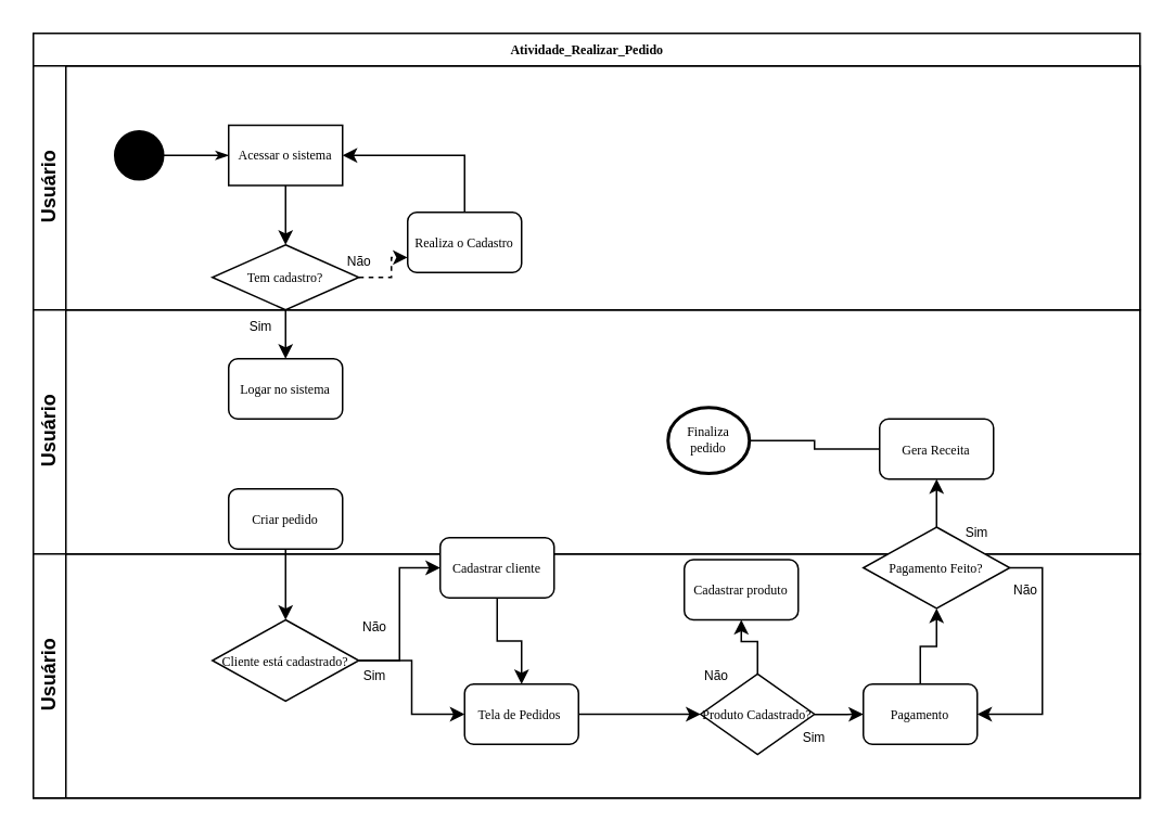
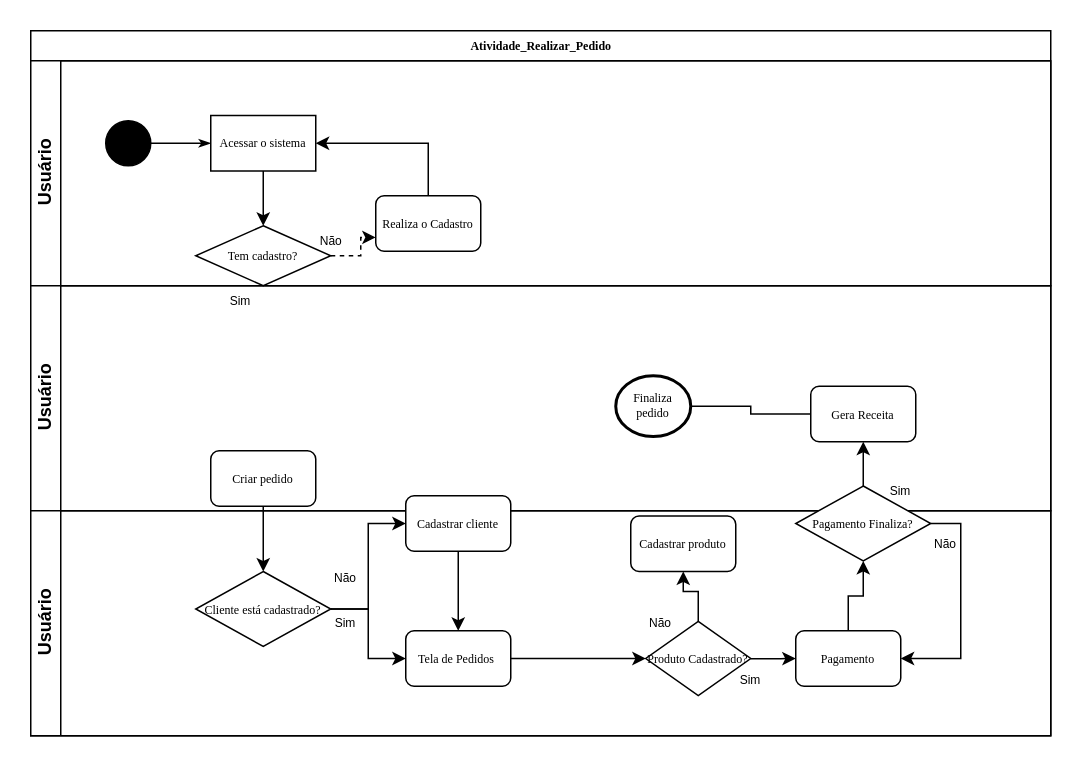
  <mxCell id="0" />
  <mxCell id="1" parent="0" />
  <mxCell id="2" value="Atividade_Realizar_Pedido" style="swimlane;html=1;childLayout=stackLayout;horizontal=1;startSize=20;horizontalStack=0;rounded=0;shadow=0;labelBackgroundColor=none;strokeWidth=1;fontFamily=Verdana;fontSize=8;align=center;" parent="1" vertex="1"><mxGeometry x="20" y="20" width="680" height="470" as="geometry" /></mxCell>
  <mxCell id="3" value="Usuário" style="swimlane;html=1;startSize=20;horizontal=0;" parent="2" vertex="1"><mxGeometry y="20" width="680" height="150" as="geometry" /></mxCell>
  <mxCell id="4" style="edgeStyle=orthogonalEdgeStyle;rounded=0;html=1;labelBackgroundColor=none;startArrow=none;startFill=0;startSize=5;endArrow=classicThin;endFill=1;endSize=5;jettySize=auto;orthogonalLoop=1;strokeWidth=1;fontFamily=Verdana;fontSize=8" parent="3" source="5" target="7" edge="1"><mxGeometry relative="1" as="geometry" /></mxCell>
  <mxCell id="5" value="" style="ellipse;whiteSpace=wrap;html=1;rounded=0;shadow=0;labelBackgroundColor=none;strokeWidth=1;fontFamily=Verdana;fontSize=8;align=center;fillColor=#000000;" parent="3" vertex="1"><mxGeometry x="50" y="40" width="30" height="30" as="geometry" /></mxCell>
  <mxCell id="6" style="edgeStyle=orthogonalEdgeStyle;rounded=0;orthogonalLoop=1;jettySize=auto;html=1;exitX=0.5;exitY=1;exitDx=0;exitDy=0;" parent="3" source="7" target="10" edge="1"><mxGeometry relative="1" as="geometry" /></mxCell>
  <mxCell id="7" value="Acessar&amp;nbsp;o sistema" style="rounded=1;whiteSpace=wrap;html=1;shadow=0;labelBackgroundColor=none;strokeWidth=1;fontFamily=Verdana;fontSize=8;align=center;arcSize=0;" parent="3" vertex="1"><mxGeometry x="120" y="36.5" width="70" height="37" as="geometry" /></mxCell>
  <mxCell id="8" value="Realiza o Cadastro" style="rounded=1;whiteSpace=wrap;html=1;shadow=0;labelBackgroundColor=none;strokeWidth=1;fontFamily=Verdana;fontSize=8;align=center;" parent="3" vertex="1"><mxGeometry x="230" y="90.0" width="70" height="37" as="geometry" /></mxCell>
  <mxCell id="9" style="edgeStyle=orthogonalEdgeStyle;rounded=0;orthogonalLoop=1;jettySize=auto;html=1;entryX=0;entryY=0.75;entryDx=0;entryDy=0;dashed=1;" parent="3" source="10" target="8" edge="1"><mxGeometry relative="1" as="geometry" /></mxCell>
  <mxCell id="10" value="Tem cadastro?" style="strokeWidth=1;html=1;shape=mxgraph.flowchart.decision;whiteSpace=wrap;rounded=1;shadow=0;labelBackgroundColor=none;fontFamily=Verdana;fontSize=8;align=center;" parent="3" vertex="1"><mxGeometry x="110" y="110" width="90" height="40" as="geometry" /></mxCell>
  <mxCell id="11" value="Não" style="text;html=1;align=center;verticalAlign=middle;resizable=0;points=[];autosize=1;strokeColor=none;fillColor=none;fontSize=8;" vertex="1" parent="3"><mxGeometry x="180" y="110" width="40" height="20" as="geometry" /></mxCell>
  <mxCell id="12" style="rounded=0;orthogonalLoop=1;jettySize=auto;html=1;entryX=1;entryY=0.5;entryDx=0;entryDy=0;edgeStyle=orthogonalEdgeStyle;" parent="3" target="7" edge="1"><mxGeometry relative="1" as="geometry"><mxPoint x="265" y="90" as="sourcePoint" /><mxPoint x="250" y="30" as="targetPoint" /><Array as="points"><mxPoint x="265" y="55" /></Array></mxGeometry></mxCell>
  <mxCell id="13" value="Usuário" style="swimlane;html=1;startSize=20;horizontal=0;" parent="2" vertex="1"><mxGeometry y="170" width="680" height="150" as="geometry" /></mxCell>
- <mxCell id="14" value="Logar no sistema" style="rounded=1;whiteSpace=wrap;html=1;shadow=0;labelBackgroundColor=none;strokeWidth=1;fontFamily=Verdana;fontSize=8;align=center;" parent="13" vertex="1"><mxGeometry x="120" y="30.0" width="70" height="37" as="geometry" /></mxCell>
  <mxCell id="15" value="&lt;font style=&quot;font-size: 8px;&quot;&gt;Sim&lt;/font&gt;" style="text;strokeColor=none;align=center;fillColor=none;html=1;verticalAlign=middle;whiteSpace=wrap;rounded=0;fontSize=8;" parent="13" vertex="1"><mxGeometry x="120" width="40" height="20" as="geometry" /></mxCell>
  <mxCell id="16" value="Criar pedido" style="rounded=1;whiteSpace=wrap;html=1;shadow=0;labelBackgroundColor=none;strokeWidth=1;fontFamily=Verdana;fontSize=8;align=center;" parent="13" vertex="1"><mxGeometry x="120" y="110" width="70" height="37" as="geometry" /></mxCell>
  <mxCell id="17" value="&lt;font style=&quot;font-size: 8px;&quot;&gt;Sim&lt;/font&gt;" style="text;strokeColor=none;align=center;fillColor=none;html=1;verticalAlign=middle;whiteSpace=wrap;rounded=0;fontSize=8;" parent="13" vertex="1"><mxGeometry x="560" y="127" width="40" height="20" as="geometry" /></mxCell>
  <mxCell id="18" style="edgeStyle=orthogonalEdgeStyle;rounded=0;orthogonalLoop=1;jettySize=auto;html=1;fontSize=8;entryX=1;entryY=0.5;entryDx=0;entryDy=0;endArrow=none;" parent="13" source="19" target="20" edge="1"><mxGeometry relative="1" as="geometry"><mxPoint x="470" y="85.5" as="targetPoint" /></mxGeometry></mxCell>
  <mxCell id="19" value="Gera Receita" style="rounded=1;whiteSpace=wrap;html=1;shadow=0;labelBackgroundColor=none;strokeWidth=1;fontFamily=Verdana;fontSize=8;align=center;" parent="13" vertex="1"><mxGeometry x="520" y="67" width="70" height="37" as="geometry" /></mxCell>
  <mxCell id="20" value="Finaliza pedido" style="ellipse;whiteSpace=wrap;html=1;rounded=0;shadow=0;labelBackgroundColor=none;strokeWidth=2;fontFamily=Verdana;fontSize=8;align=center;" parent="13" vertex="1"><mxGeometry x="390" y="60" width="50" height="40.5" as="geometry" /></mxCell>
- <mxCell id="21" style="edgeStyle=orthogonalEdgeStyle;rounded=0;orthogonalLoop=1;jettySize=auto;html=1;entryX=0.5;entryY=0;entryDx=0;entryDy=0;" parent="2" source="10" target="14" edge="1"><mxGeometry relative="1" as="geometry" /></mxCell>
  <mxCell id="22" style="edgeStyle=orthogonalEdgeStyle;rounded=0;orthogonalLoop=1;jettySize=auto;html=1;fontSize=8;" parent="2" source="16" target="25" edge="1"><mxGeometry relative="1" as="geometry" /></mxCell>
  <mxCell id="23" value="Usuário" style="swimlane;html=1;startSize=20;horizontal=0;" parent="2" vertex="1"><mxGeometry y="320" width="680" height="150" as="geometry" /></mxCell>
  <mxCell id="24" style="edgeStyle=orthogonalEdgeStyle;rounded=0;orthogonalLoop=1;jettySize=auto;html=1;fontSize=8;" parent="23" source="25" target="30" edge="1"><mxGeometry relative="1" as="geometry" /></mxCell>
  <mxCell id="25" value="Cliente está cadastrado?" style="strokeWidth=1;html=1;shape=mxgraph.flowchart.decision;whiteSpace=wrap;rounded=1;shadow=0;labelBackgroundColor=none;fontFamily=Verdana;fontSize=8;align=center;" parent="23" vertex="1"><mxGeometry x="110" y="40.5" width="90" height="50" as="geometry" /></mxCell>
  <mxCell id="26" style="edgeStyle=orthogonalEdgeStyle;rounded=0;orthogonalLoop=1;jettySize=auto;html=1;entryX=0;entryY=0.5;entryDx=0;entryDy=0;fontSize=8;exitX=1;exitY=0.5;exitDx=0;exitDy=0;exitPerimeter=0;" parent="23" source="25" target="35" edge="1"><mxGeometry relative="1" as="geometry" /></mxCell>
  <mxCell id="27" value="&lt;font style=&quot;font-size: 8px;&quot;&gt;Não&lt;/font&gt;" style="text;strokeColor=none;align=center;fillColor=none;html=1;verticalAlign=middle;whiteSpace=wrap;rounded=0;fontSize=8;" parent="23" vertex="1"><mxGeometry x="190" y="35" width="40" height="20" as="geometry" /></mxCell>
  <mxCell id="28" value="&lt;font style=&quot;font-size: 8px;&quot;&gt;Sim&lt;/font&gt;" style="text;strokeColor=none;align=center;fillColor=none;html=1;verticalAlign=middle;whiteSpace=wrap;rounded=0;fontSize=8;" parent="23" vertex="1"><mxGeometry x="190" y="65" width="40" height="20" as="geometry" /></mxCell>
  <mxCell id="29" style="edgeStyle=orthogonalEdgeStyle;rounded=0;orthogonalLoop=1;jettySize=auto;html=1;entryX=0;entryY=0.5;entryDx=0;entryDy=0;entryPerimeter=0;fontSize=8;" parent="23" source="30" target="33" edge="1"><mxGeometry relative="1" as="geometry" /></mxCell>
- <mxCell id="30" value="Tela de Pedidos&amp;nbsp;" style="rounded=1;whiteSpace=wrap;html=1;shadow=0;labelBackgroundColor=none;strokeWidth=1;fontFamily=Verdana;fontSize=8;align=center;" parent="23" vertex="1"><mxGeometry x="265" y="80" width="70" height="37" as="geometry" /></mxCell>
+ <mxCell id="30" value="Tela de Pedidos&amp;nbsp;" style="rounded=1;whiteSpace=wrap;html=1;shadow=0;labelBackgroundColor=none;strokeWidth=1;fontFamily=Verdana;fontSize=8;align=center;" parent="23" vertex="1"><mxGeometry x="250" y="80" width="70" height="37" as="geometry" /></mxCell>
  <mxCell id="31" style="edgeStyle=orthogonalEdgeStyle;rounded=0;orthogonalLoop=1;jettySize=auto;html=1;entryX=0.5;entryY=1;entryDx=0;entryDy=0;fontSize=8;" parent="23" source="33" target="37" edge="1"><mxGeometry relative="1" as="geometry" /></mxCell>
  <mxCell id="32" style="edgeStyle=orthogonalEdgeStyle;rounded=0;orthogonalLoop=1;jettySize=auto;html=1;entryX=0;entryY=0.5;entryDx=0;entryDy=0;fontSize=8;" parent="23" source="33" target="39" edge="1"><mxGeometry relative="1" as="geometry" /></mxCell>
  <mxCell id="33" value="Produto Cadastrado?" style="strokeWidth=1;html=1;shape=mxgraph.flowchart.decision;whiteSpace=wrap;rounded=1;shadow=0;labelBackgroundColor=none;fontFamily=Verdana;fontSize=8;align=center;" parent="23" vertex="1"><mxGeometry x="410" y="73.75" width="70" height="49.5" as="geometry" /></mxCell>
  <mxCell id="34" style="edgeStyle=orthogonalEdgeStyle;rounded=0;orthogonalLoop=1;jettySize=auto;html=1;entryX=0.5;entryY=0;entryDx=0;entryDy=0;fontSize=8;" parent="23" source="35" target="30" edge="1"><mxGeometry relative="1" as="geometry" /></mxCell>
  <mxCell id="35" value="Cadastrar cliente" style="rounded=1;whiteSpace=wrap;html=1;shadow=0;labelBackgroundColor=none;strokeWidth=1;fontFamily=Verdana;fontSize=8;align=center;" parent="23" vertex="1"><mxGeometry x="250" y="-10" width="70" height="37" as="geometry" /></mxCell>
  <mxCell id="36" value="&lt;font style=&quot;font-size: 8px;&quot;&gt;Não&lt;/font&gt;" style="text;strokeColor=none;align=center;fillColor=none;html=1;verticalAlign=middle;whiteSpace=wrap;rounded=0;fontSize=8;" parent="23" vertex="1"><mxGeometry x="400" y="65" width="40" height="20" as="geometry" /></mxCell>
  <mxCell id="37" value="Cadastrar produto" style="rounded=1;whiteSpace=wrap;html=1;shadow=0;labelBackgroundColor=none;strokeWidth=1;fontFamily=Verdana;fontSize=8;align=center;" parent="23" vertex="1"><mxGeometry x="400" y="3.5" width="70" height="37" as="geometry" /></mxCell>
  <mxCell id="38" value="&lt;font style=&quot;font-size: 8px;&quot;&gt;Sim&lt;/font&gt;" style="text;strokeColor=none;align=center;fillColor=none;html=1;verticalAlign=middle;whiteSpace=wrap;rounded=0;fontSize=8;" parent="23" vertex="1"><mxGeometry x="460" y="103.25" width="40" height="20" as="geometry" /></mxCell>
  <mxCell id="39" value="Pagamento" style="rounded=1;whiteSpace=wrap;html=1;shadow=0;labelBackgroundColor=none;strokeWidth=1;fontFamily=Verdana;fontSize=8;align=center;" parent="23" vertex="1"><mxGeometry x="510" y="80" width="70" height="37" as="geometry" /></mxCell>
  <mxCell id="40" value="&lt;font style=&quot;font-size: 8px;&quot;&gt;Não&lt;/font&gt;" style="text;strokeColor=none;align=center;fillColor=none;html=1;verticalAlign=middle;whiteSpace=wrap;rounded=0;fontSize=8;" parent="23" vertex="1"><mxGeometry x="590" y="12" width="40" height="20" as="geometry" /></mxCell>
  <mxCell id="41" style="edgeStyle=orthogonalEdgeStyle;rounded=0;orthogonalLoop=1;jettySize=auto;html=1;fontSize=8;" parent="1" source="43" target="19" edge="1"><mxGeometry relative="1" as="geometry" /></mxCell>
  <mxCell id="42" style="edgeStyle=orthogonalEdgeStyle;rounded=0;orthogonalLoop=1;jettySize=auto;html=1;entryX=1;entryY=0.5;entryDx=0;entryDy=0;fontSize=8;exitX=1;exitY=0.5;exitDx=0;exitDy=0;exitPerimeter=0;" parent="1" source="43" target="39" edge="1"><mxGeometry relative="1" as="geometry" /></mxCell>
- <mxCell id="43" value="Pagamento Feito?" style="strokeWidth=1;html=1;shape=mxgraph.flowchart.decision;whiteSpace=wrap;rounded=1;shadow=0;labelBackgroundColor=none;fontFamily=Verdana;fontSize=8;align=center;" parent="1" vertex="1"><mxGeometry x="530" y="323.5" width="90" height="50" as="geometry" /></mxCell>
+ <mxCell id="43" value="Pagamento Finaliza?" style="strokeWidth=1;html=1;shape=mxgraph.flowchart.decision;whiteSpace=wrap;rounded=1;shadow=0;labelBackgroundColor=none;fontFamily=Verdana;fontSize=8;align=center;" parent="1" vertex="1"><mxGeometry x="530" y="323.5" width="90" height="50" as="geometry" /></mxCell>
  <mxCell id="44" style="edgeStyle=orthogonalEdgeStyle;rounded=0;orthogonalLoop=1;jettySize=auto;html=1;entryX=0.5;entryY=1;entryDx=0;entryDy=0;entryPerimeter=0;fontSize=8;" parent="1" source="39" target="43" edge="1"><mxGeometry relative="1" as="geometry" /></mxCell>
